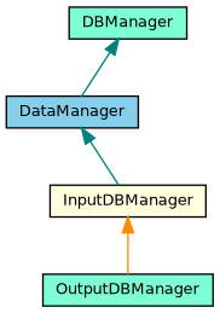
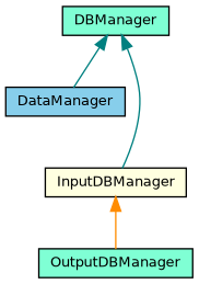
  digraph {
    rankdir=TB
    node [color=black fillcolor=aquamarine fontname=Helvetica fontsize=10 shape=record style=filled]
    edge [color=teal dir=back fontname=Helvetica fontsize=10 labelfontname=Helvetica labelfontsize=10 style=solid]
    n1 [height=0.2 label=DBManager width=0.4]
    n2 [fillcolor=skyblue height=0.2 label=DataManager width=0.4]
    n3 [fillcolor=lightyellow height=0.2 label=InputDBManager width=0.4]
    n4 [height=0.2 label=OutputDBManager width=0.4]
    n1 -> n2
-   n2 -> n3
+   n1 -> n3
    n3 -> n4 [color=darkorange]
  }
